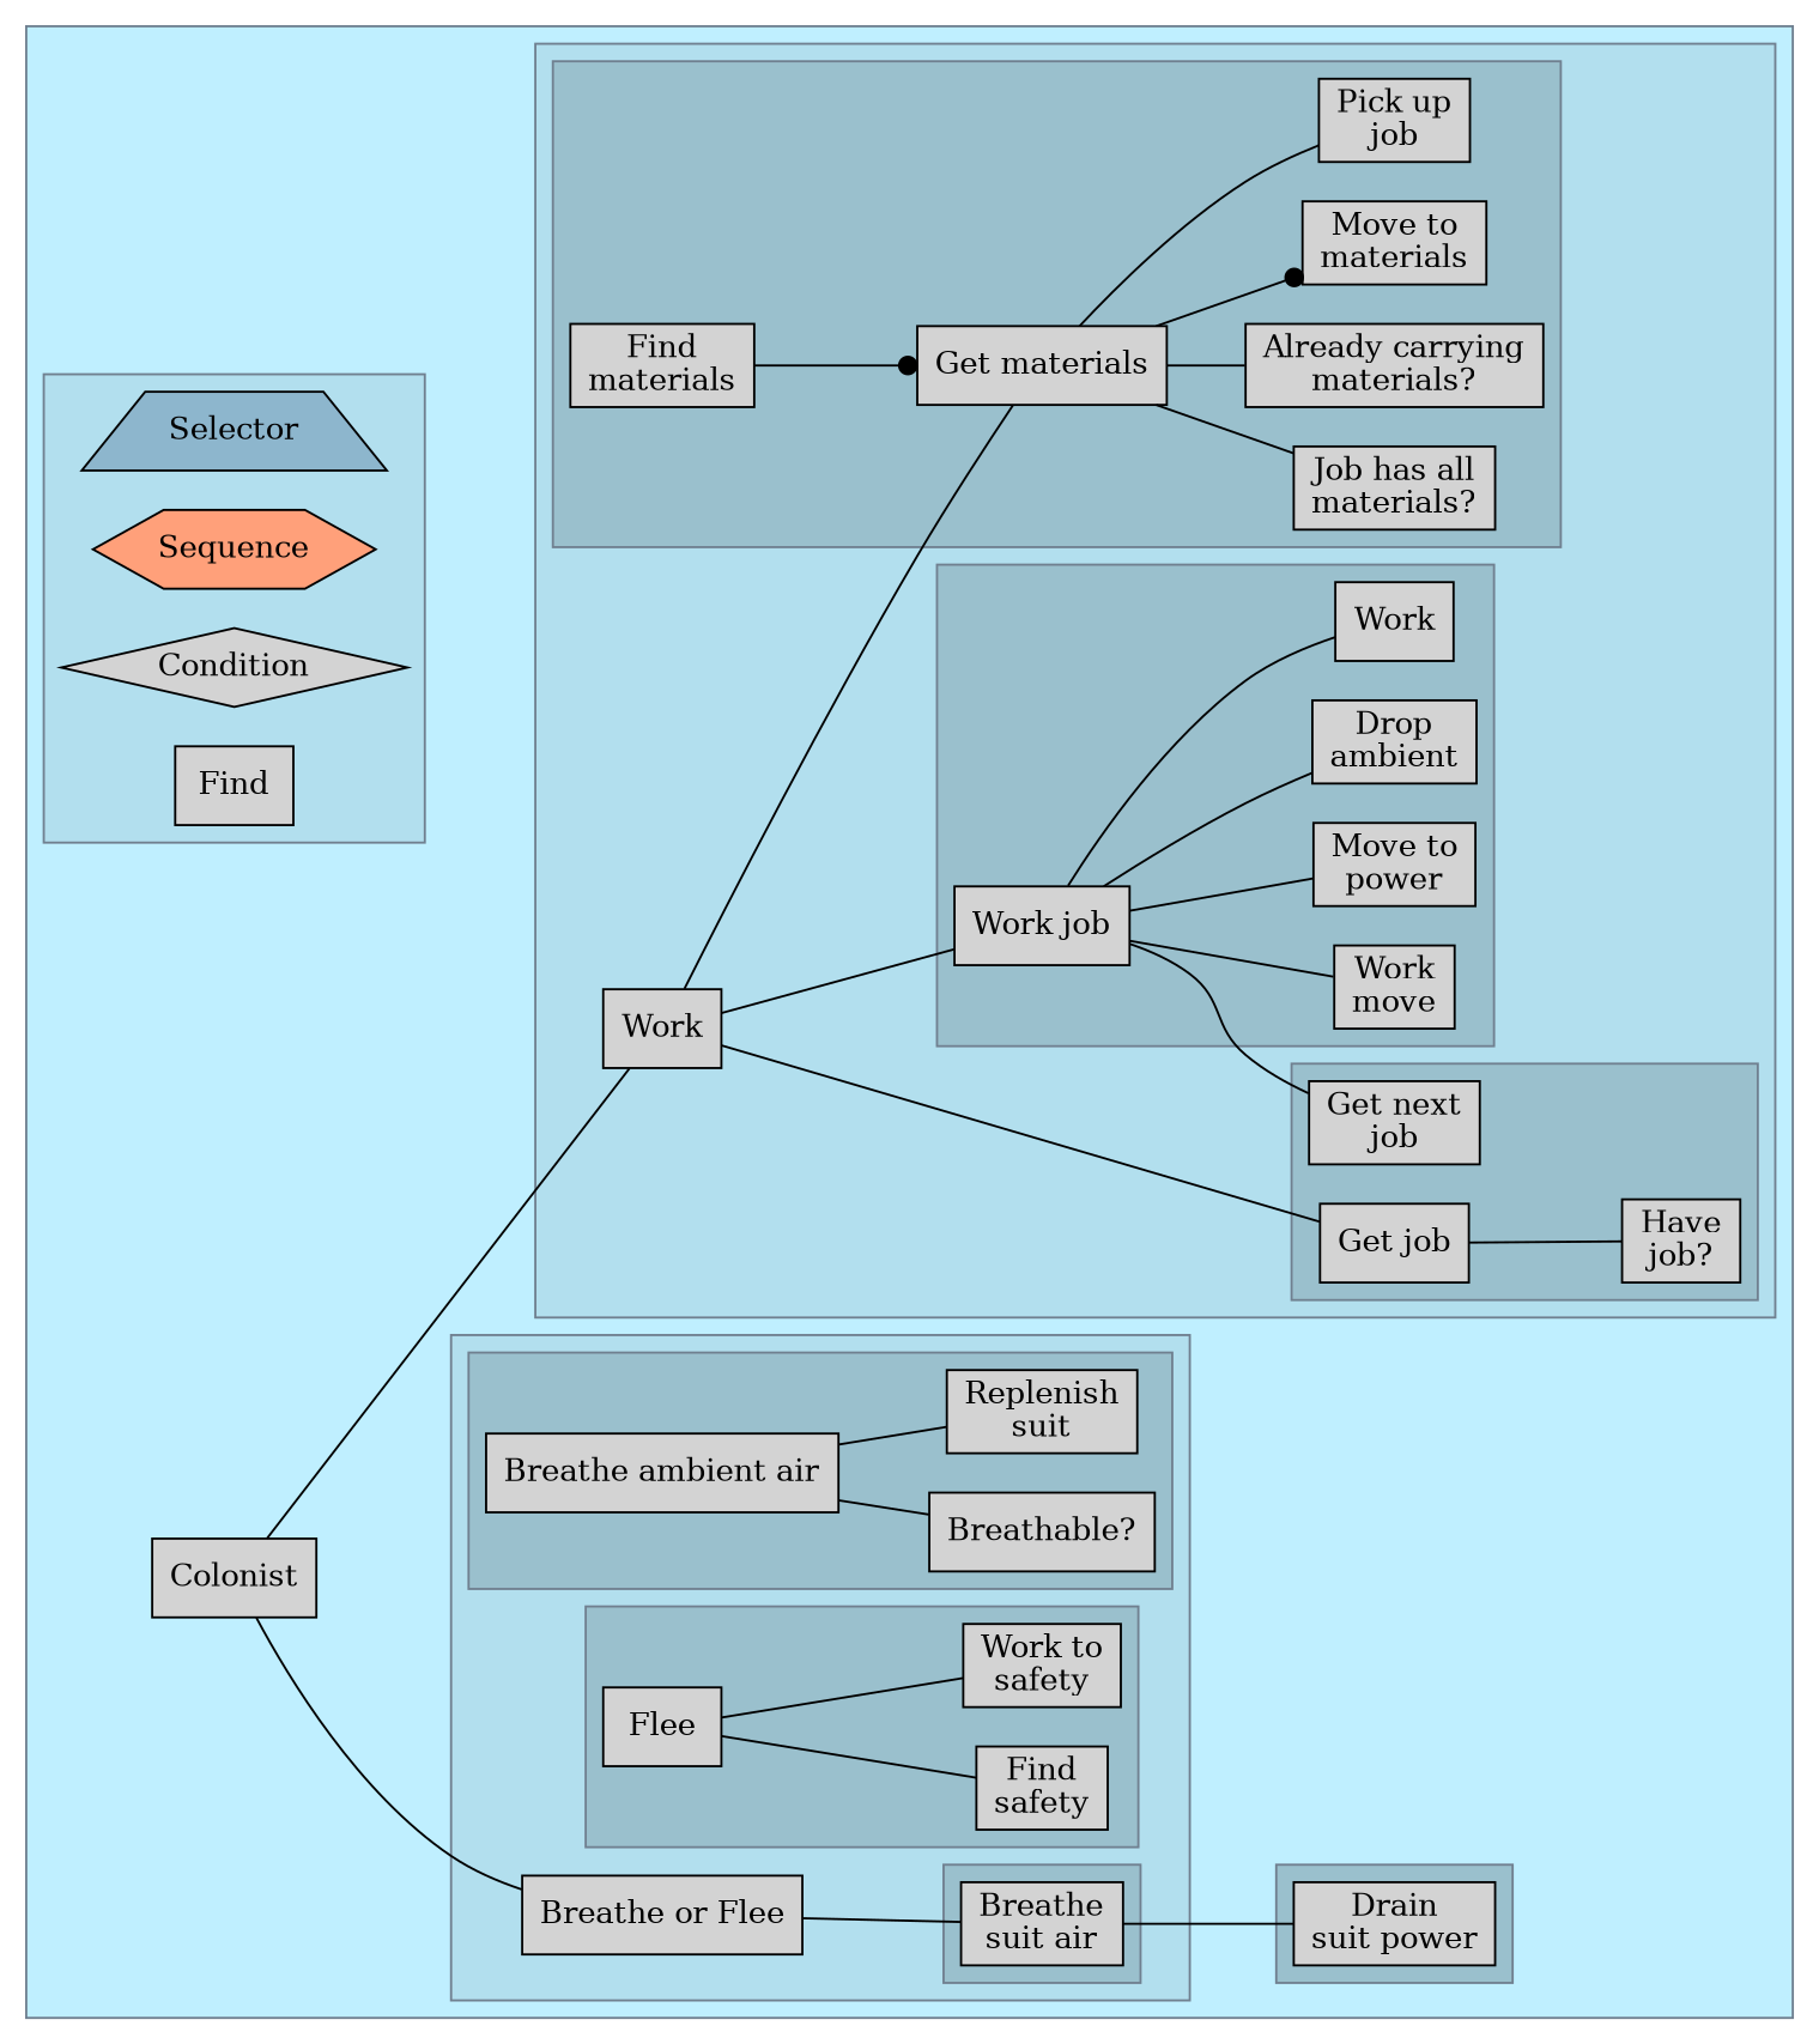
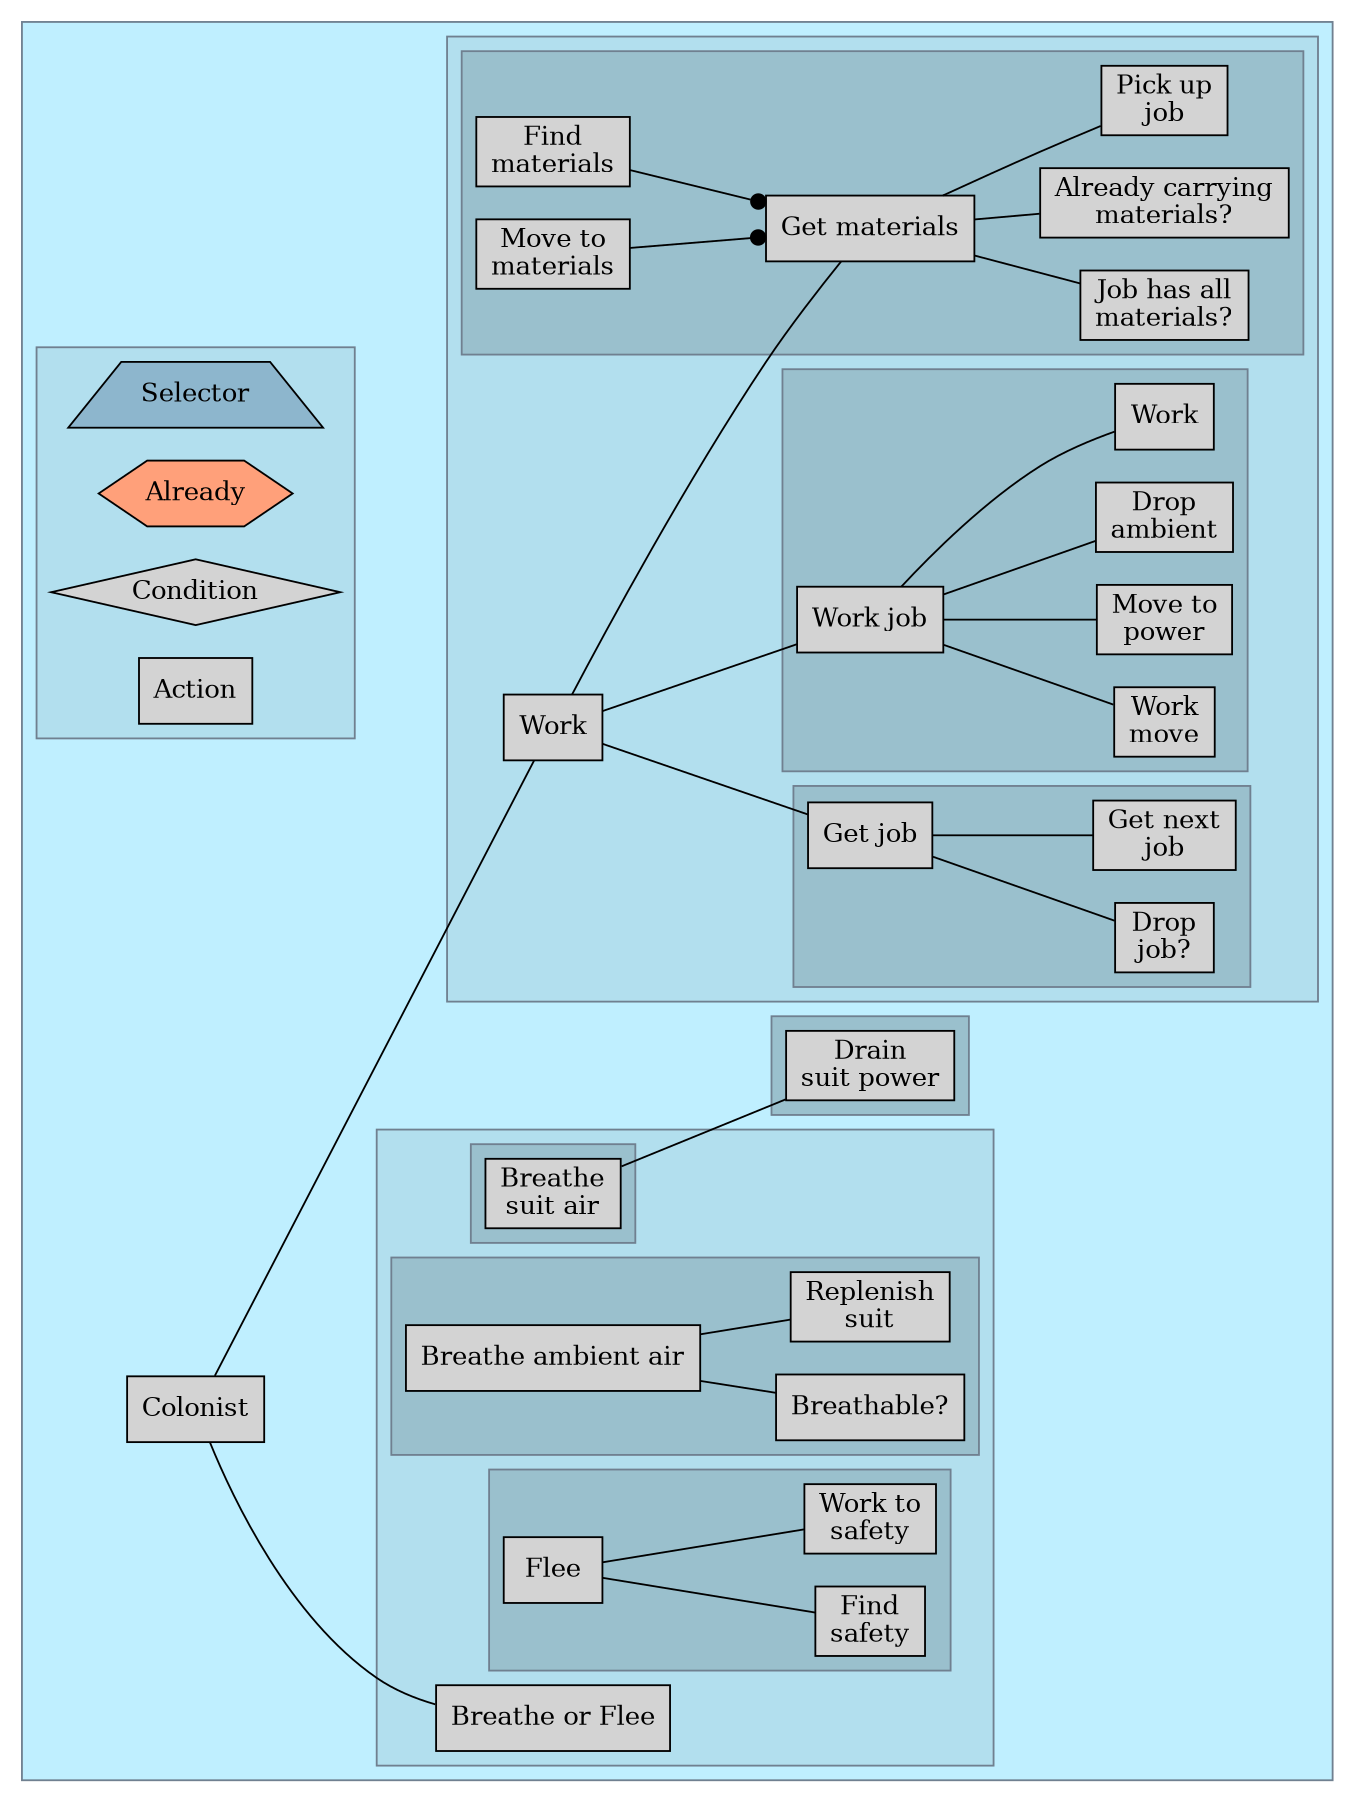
  digraph {
    ordering=out
    rankdir=LR
    node [color=black fillcolor=lightgrey shape=rectangle style=filled]
    edge [arrowhead=none color=black]
    n1 [label="Drain\nsuit power"]
    n2 [label="Breathe ambient air"]
    n3 [label="Breathable?"]
    n4 [label="Replenish\nsuit"]
    n5 [label="Breathe\nsuit air"]
    n6 [label=Flee]
    n7 [label="Find\nsafety"]
    n8 [label="Work to\nsafety"]
    n9 [label="Breathe or Flee"]
    n10 [label="Get job"]
-   n11 [label="Have\njob?"]
+   n11 [label="Drop\njob?"]
    n12 [label="Get next\njob"]
    n13 [label="Get materials"]
    n14 [label="Job has all\nmaterials?"]
    n15 [label="Already carrying\nmaterials?"]
    n16 [label="Find\nmaterials"]
    n17 [label="Move to\nmaterials"]
    n18 [label="Pick up\njob"]
    n19 [label="Work job"]
    n20 [label="Work\nmove"]
    n21 [label="Move to\npower"]
    n22 [label="Drop\nambient"]
    n23 [label=Work]
    n24 [label=Work]
    n25 [label=Colonist]
    n26 [fillcolor=lightskyblue3 label=Selector shape=trapezium]
-   n27 [fillcolor=lightsalmon1 label=Sequence shape=hexagon]
+   n27 [fillcolor=lightsalmon1 label=Already shape=hexagon]
    n28 [label=Condition shape=diamond]
-   n29 [label=Find]
+   n29 [label=Action]
    subgraph cluster_1 {
      color=slategrey
      fillcolor=lightblue1
      style=filled
      subgraph sub_2 {
        color=slategrey
        fillcolor=lightblue1
        style=filled
        n25
        subgraph cluster_3 {
          color=slategrey
          fillcolor=lightblue3
          style=filled
          n1
        }
        subgraph cluster_4 {
          color=slategrey
          fillcolor=lightblue2
          style=filled
          n9
          subgraph cluster_5 {
            color=slategrey
            fillcolor=lightblue3
            style=filled
            n2
            n3
            n4
          }
          subgraph cluster_6 {
            color=slategrey
            fillcolor=lightblue3
            style=filled
            n5
          }
          subgraph cluster_7 {
            color=slategrey
            fillcolor=lightblue3
            style=filled
            n6
            n7
            n8
          }
        }
        subgraph cluster_8 {
          color=slategrey
          fillcolor=lightblue2
          style=filled
          n24
          subgraph cluster_9 {
            color=slategrey
            fillcolor=lightblue3
            style=filled
            n10
            n11
            n12
          }
          subgraph cluster_10 {
            color=slategrey
            fillcolor=lightblue3
            style=filled
            n13
            n14
            n15
            n16
            n17
            n18
          }
          subgraph cluster_11 {
            color=slategrey
            fillcolor=lightblue3
            style=filled
            n19
            n20
            n21
            n22
            n23
          }
        }
      }
      subgraph cluster_12 {
        color=slategrey
        fillcolor=lightblue2
        style=filled
        subgraph sub_13 {
          color=slategrey
          fillcolor=lightblue2
          style=filled
          n26
        }
        subgraph sub_14 {
          color=slategrey
          fillcolor=lightblue2
          style=filled
          n27
        }
        subgraph sub_15 {
          color=slategrey
          fillcolor=lightblue2
          style=filled
          n28
        }
        subgraph sub_16 {
          color=slategrey
          fillcolor=lightblue2
          style=filled
          n29
        }
      }
    }
    n2 -> n3
    n2 -> n4
    n5 -> n1
    n6 -> n7
    n6 -> n8
-   n9 -> n5
    n10 -> n11
-   n19 -> n12
+   n10 -> n12
    n13 -> n14
    n13 -> n15
-   n13 -> n17 [arrowhead=dot]
+   n17 -> n13 [arrowhead=dot]
    n13 -> n18
    n16 -> n13 [arrowhead=dot]
    n19 -> n20
    n19 -> n21
    n19 -> n22
    n19 -> n23
    n24 -> n10
    n24 -> n13
    n24 -> n19
    n25 -> n9
    n25 -> n24
  }
